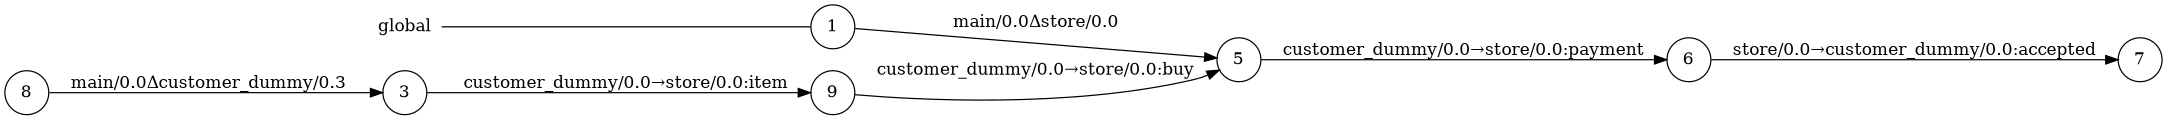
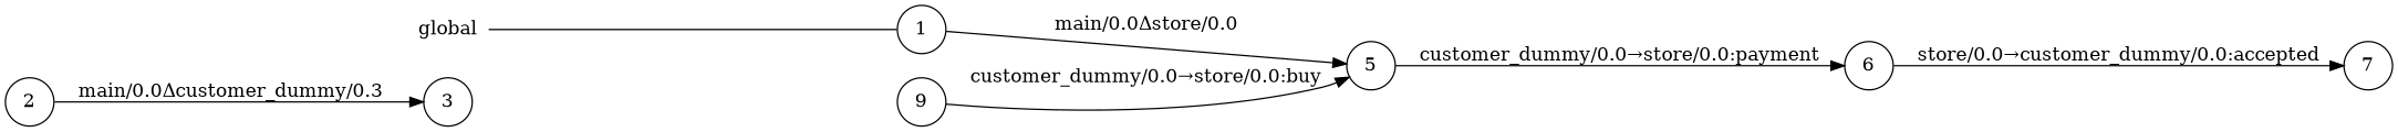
  digraph {
    rankdir=LR
    node [shape=circle]
    n1 [label=global shape=plaintext]
    n2 [label=1]
    n3 [label=5]
    n4 [label=6]
    n5 [label=7]
-   n6 [label=8]
+   n6 [label=2]
    n7 [label=3]
    n8 [label=9]
    n1 -> n2 [arrowhead=none]
    n2 -> n3 [label="main/0.0Δstore/0.0"]
    n3 -> n4 [label="customer_dummy/0.0→store/0.0:payment"]
    n4 -> n5 [label="store/0.0→customer_dummy/0.0:accepted"]
    n6 -> n7 [label="main/0.0Δcustomer_dummy/0.3"]
-   n7 -> n8 [label="customer_dummy/0.0→store/0.0:item"]
    n8 -> n3 [label="customer_dummy/0.0→store/0.0:buy"]
  }
